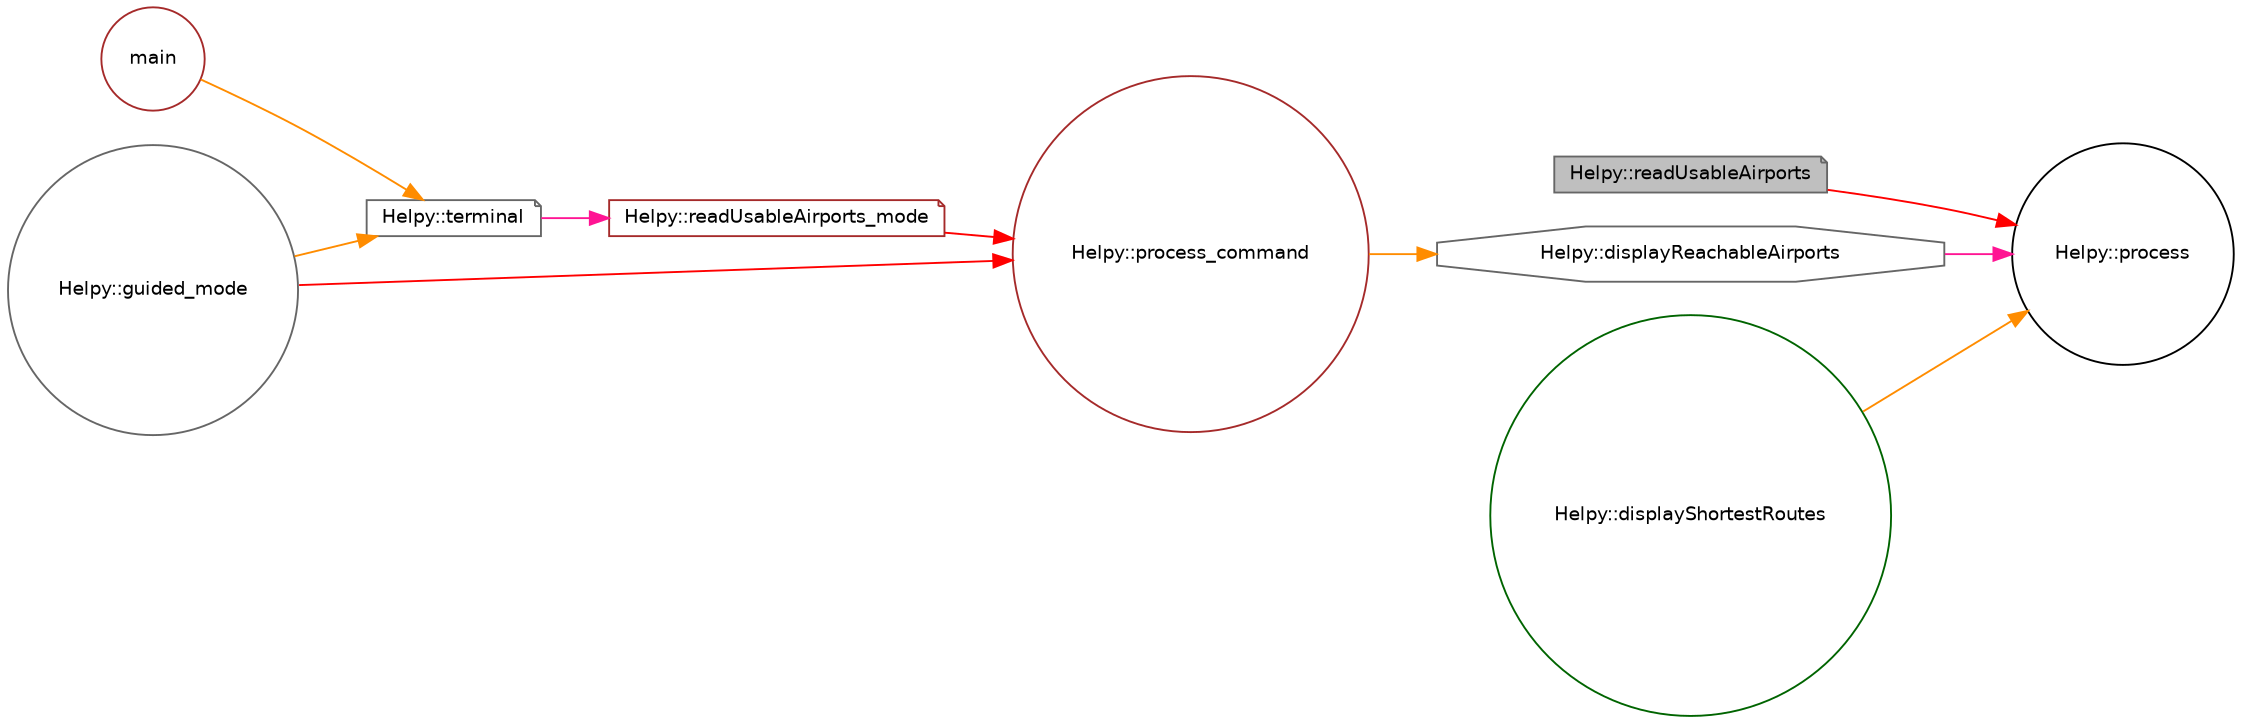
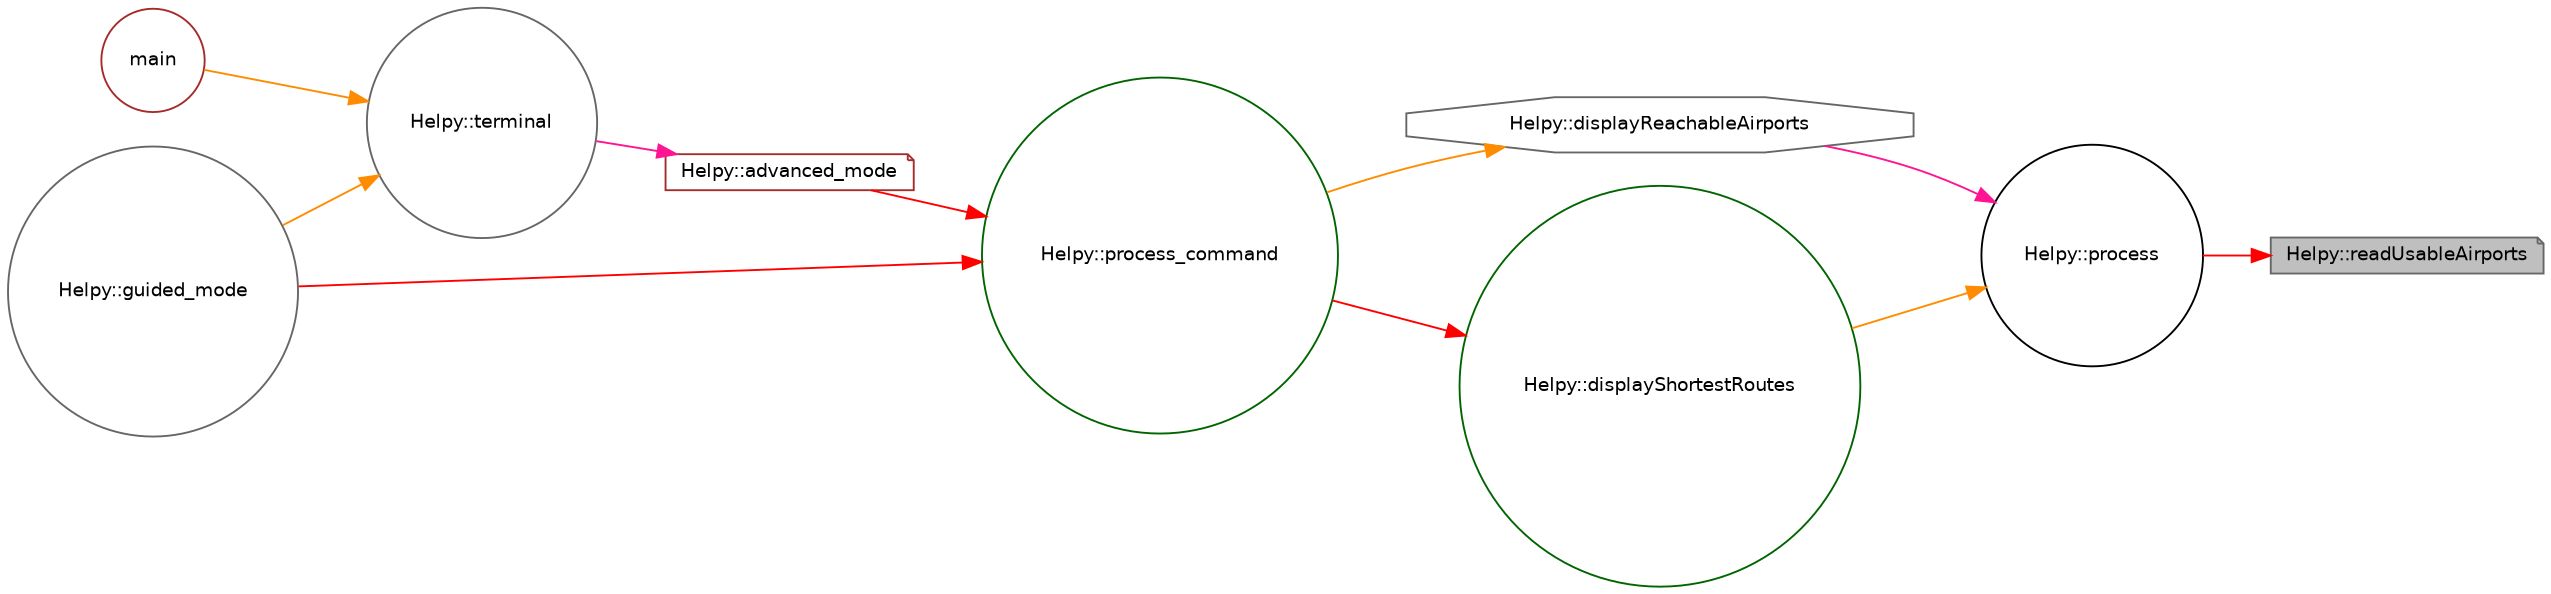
  digraph {
    rankdir=RL
    node [color=gray40 fillcolor=white fontname=Helvetica fontsize=10 shape=circle style=filled]
    edge [color=red dir=back fontname=Helvetica fontsize=10 labelfontname=Helvetica labelfontsize=10 style=solid]
    n1 [fillcolor=grey75 fontcolor=black height=0.2 label="Helpy::readUsableAirports" shape=note width=0.4]
    n2 [color=black height=0.2 label="Helpy::process" width=0.4]
    n3 [height=0.2 label="Helpy::displayReachableAirports" shape=octagon width=0.4]
    n4 [color=darkgreen height=0.2 label="Helpy::displayShortestRoutes" width=0.4]
-   n5 [color=brown height=0.2 label="Helpy::process_command" width=0.4]
-   n6 [color=brown height=0.2 label="Helpy::readUsableAirports_mode" shape=note width=0.4]
+   n5 [color=darkgreen height=0.2 label="Helpy::process_command" width=0.4]
+   n6 [color=brown height=0.2 label="Helpy::advanced_mode" shape=note width=0.4]
    n7 [height=0.2 label="Helpy::guided_mode" width=0.4]
-   n8 [height=0.2 label="Helpy::terminal" shape=note width=0.4]
+   n8 [height=0.2 label="Helpy::terminal" width=0.4]
    n9 [color=brown height=0.2 label=main width=0.4]
-   n2 -> n1
+   n1 -> n2
    n2 -> n3 [color=deeppink]
    n2 -> n4 [color=darkorange]
    n3 -> n5 [color=darkorange]
+   n4 -> n5
    n5 -> n6
    n5 -> n7
    n6 -> n8 [color=deeppink]
    n8 -> n7 [color=darkorange]
    n8 -> n9 [color=darkorange]
  }
